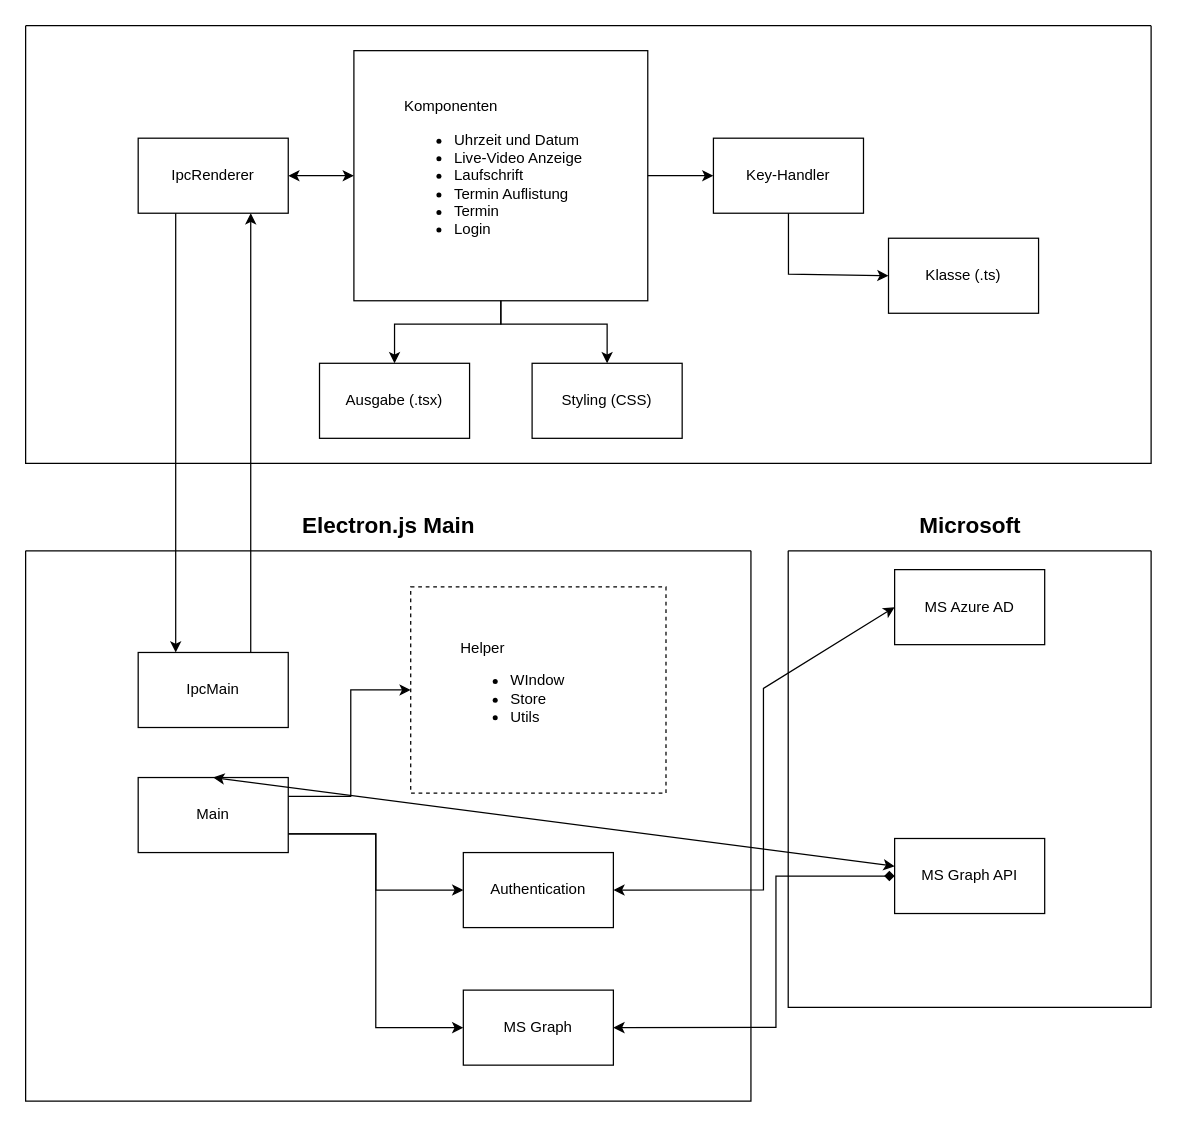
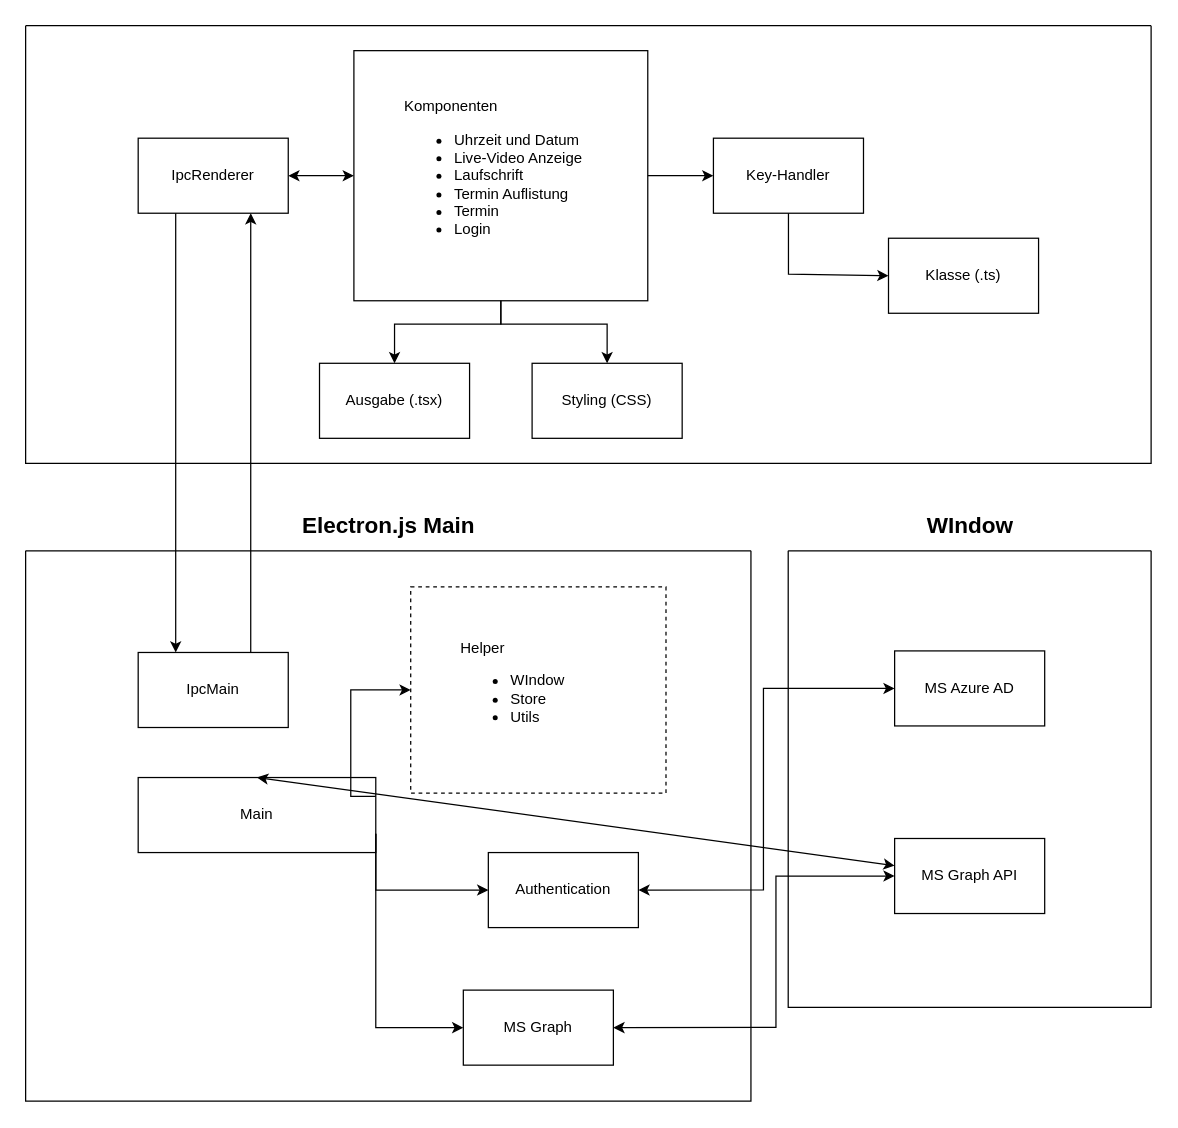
  <mxCell id="0" />
  <mxCell id="1" parent="0" />
  <mxCell id="2" value="" style="swimlane;startSize=0;" vertex="1" parent="1"><mxGeometry x="20" y="20" width="900" height="350" as="geometry" /></mxCell>
  <mxCell id="3" value="Komponenten&lt;div&gt;&lt;ul&gt;&lt;li&gt;Uhrzeit und Datum&lt;/li&gt;&lt;li style=&quot;text-align: left;&quot;&gt;Live-Video Anzeige&lt;/li&gt;&lt;li style=&quot;text-align: left;&quot;&gt;Laufschrift&lt;/li&gt;&lt;li style=&quot;text-align: left;&quot;&gt;Termin Auflistung&lt;/li&gt;&lt;li style=&quot;text-align: left;&quot;&gt;Termin&lt;/li&gt;&lt;li style=&quot;text-align: left;&quot;&gt;Login&lt;/li&gt;&lt;/ul&gt;&lt;/div&gt;" style="rounded=0;whiteSpace=wrap;html=1;align=left;spacing=40;" vertex="1" parent="2"><mxGeometry x="262.5" y="20" width="235" height="200" as="geometry" /></mxCell>
  <mxCell id="4" value="Key-Handler" style="rounded=0;whiteSpace=wrap;html=1;" vertex="1" parent="2"><mxGeometry x="550" y="90" width="120" height="60" as="geometry" /></mxCell>
  <mxCell id="5" value="IpcRenderer" style="rounded=0;whiteSpace=wrap;html=1;" vertex="1" parent="2"><mxGeometry x="90" y="90" width="120" height="60" as="geometry" /></mxCell>
  <mxCell id="6" value="Ausgabe (.tsx)" style="whiteSpace=wrap;html=1;" vertex="1" parent="2"><mxGeometry x="235" y="270" width="120" height="60" as="geometry" /></mxCell>
  <mxCell id="7" value="Styling (CSS)" style="whiteSpace=wrap;html=1;" vertex="1" parent="2"><mxGeometry x="405" y="270" width="120" height="60" as="geometry" /></mxCell>
  <mxCell id="8" value="Klasse (.ts)" style="whiteSpace=wrap;html=1;" vertex="1" parent="2"><mxGeometry x="690" y="170" width="120" height="60" as="geometry" /></mxCell>
  <mxCell id="9" value="" style="endArrow=classic;html=1;rounded=0;entryX=0;entryY=0.5;entryDx=0;entryDy=0;exitX=0.5;exitY=1;exitDx=0;exitDy=0;" edge="1" parent="2" source="4" target="8"><mxGeometry width="50" height="50" relative="1" as="geometry"><mxPoint x="480" y="138.61" as="sourcePoint" /><mxPoint x="530" y="88.61" as="targetPoint" /><Array as="points"><mxPoint x="610" y="198.61" /></Array></mxGeometry></mxCell>
  <mxCell id="10" value="" style="endArrow=classic;html=1;rounded=0;entryX=0;entryY=0.5;entryDx=0;entryDy=0;exitX=1;exitY=0.5;exitDx=0;exitDy=0;" edge="1" parent="2" source="3" target="4"><mxGeometry width="50" height="50" relative="1" as="geometry"><mxPoint x="480" y="218.61" as="sourcePoint" /><mxPoint x="530" y="168.61" as="targetPoint" /></mxGeometry></mxCell>
  <mxCell id="11" value="" style="endArrow=classic;html=1;rounded=0;exitX=0.5;exitY=1;exitDx=0;exitDy=0;entryX=0.5;entryY=0;entryDx=0;entryDy=0;" edge="1" parent="2" source="3" target="7"><mxGeometry width="50" height="50" relative="1" as="geometry"><mxPoint x="480" y="218.61" as="sourcePoint" /><mxPoint x="530" y="168.61" as="targetPoint" /><Array as="points"><mxPoint x="380" y="238.61" /><mxPoint x="465" y="238.61" /></Array></mxGeometry></mxCell>
  <mxCell id="12" value="" style="endArrow=classic;html=1;rounded=0;entryX=0.5;entryY=0;entryDx=0;entryDy=0;exitX=0.5;exitY=1;exitDx=0;exitDy=0;" edge="1" parent="2" source="3" target="6"><mxGeometry width="50" height="50" relative="1" as="geometry"><mxPoint x="480" y="218.61" as="sourcePoint" /><mxPoint x="530" y="168.61" as="targetPoint" /><Array as="points"><mxPoint x="380" y="238.61" /><mxPoint x="295" y="238.61" /></Array></mxGeometry></mxCell>
  <mxCell id="13" value="" style="endArrow=classic;html=1;rounded=0;entryX=1;entryY=0.5;entryDx=0;entryDy=0;exitX=0;exitY=0.5;exitDx=0;exitDy=0;startArrow=classic;startFill=1;" edge="1" parent="2" source="3" target="5"><mxGeometry width="50" height="50" relative="1" as="geometry"><mxPoint x="280" y="208.61" as="sourcePoint" /><mxPoint x="330" y="158.61" as="targetPoint" /></mxGeometry></mxCell>
  <mxCell id="14" value="Electron.js Main" style="text;html=1;align=center;verticalAlign=middle;resizable=0;points=[];autosize=1;strokeColor=none;fillColor=none;labelBackgroundColor=none;fontSize=18;fontStyle=1" vertex="1" parent="1"><mxGeometry x="235" y="400" width="150" height="40" as="geometry" /></mxCell>
  <mxCell id="15" value="" style="swimlane;startSize=0;" vertex="1" parent="1"><mxGeometry x="20" y="440" width="580" height="440" as="geometry"><mxRectangle x="-240" y="615" width="50" height="40" as="alternateBounds" /></mxGeometry></mxCell>
- <mxCell id="16" value="Main" style="rounded=0;whiteSpace=wrap;html=1;" vertex="1" parent="15"><mxGeometry x="90" y="181.25" width="120" height="60" as="geometry" /></mxCell>
+ <mxCell id="16" value="Main" style="rounded=0;whiteSpace=wrap;html=1;" vertex="1" parent="15"><mxGeometry x="90" y="181.25" width="190" height="60" as="geometry" /></mxCell>
  <mxCell id="17" value="Helper&lt;div&gt;&lt;ul&gt;&lt;li&gt;WIndow&lt;/li&gt;&lt;li&gt;Store&lt;/li&gt;&lt;li&gt;Utils&lt;/li&gt;&lt;/ul&gt;&lt;/div&gt;" style="rounded=0;whiteSpace=wrap;html=1;align=left;spacingLeft=20;spacingBottom=20;spacingRight=20;spacingTop=20;spacing=20;dashed=1;" vertex="1" parent="15"><mxGeometry x="307.93" y="28.75" width="204.14" height="165" as="geometry" /></mxCell>
  <mxCell id="18" value="IpcMain" style="whiteSpace=wrap;html=1;" vertex="1" parent="15"><mxGeometry x="90" y="81.25" width="120" height="60" as="geometry" /></mxCell>
  <mxCell id="19" value="" style="endArrow=classic;startArrow=classic;html=1;rounded=0;exitX=0.5;exitY=0;exitDx=0;exitDy=0;" edge="1" parent="15" source="16" target="26"><mxGeometry width="50" height="50" relative="1" as="geometry"><mxPoint x="300" y="11.25" as="sourcePoint" /><mxPoint x="350" y="-38.75" as="targetPoint" /></mxGeometry></mxCell>
  <mxCell id="20" value="" style="endArrow=classic;html=1;rounded=0;exitX=1;exitY=0.25;exitDx=0;exitDy=0;entryX=0;entryY=0.5;entryDx=0;entryDy=0;" edge="1" parent="15" source="16" target="17"><mxGeometry width="50" height="50" relative="1" as="geometry"><mxPoint x="340" y="171.25" as="sourcePoint" /><mxPoint x="390" y="121.25" as="targetPoint" /><Array as="points"><mxPoint x="260" y="196.25" /><mxPoint x="260" y="111.25" /></Array></mxGeometry></mxCell>
  <mxCell id="21" value="" style="endArrow=classic;html=1;rounded=0;exitX=1;exitY=0.75;exitDx=0;exitDy=0;entryX=0;entryY=0.5;entryDx=0;entryDy=0;" edge="1" parent="15" source="16" target="22"><mxGeometry width="50" height="50" relative="1" as="geometry"><mxPoint x="340" y="271.25" as="sourcePoint" /><mxPoint x="350" y="268.75" as="targetPoint" /><Array as="points"><mxPoint x="280" y="226.25" /><mxPoint x="280" y="271.25" /></Array></mxGeometry></mxCell>
- <mxCell id="22" value="Authentication" style="rounded=0;whiteSpace=wrap;html=1;" vertex="1" parent="15"><mxGeometry x="350.0" y="241.25" width="120" height="60" as="geometry" /></mxCell>
+ <mxCell id="22" value="Authentication" style="rounded=0;whiteSpace=wrap;html=1;" vertex="1" parent="15"><mxGeometry x="370" y="241.25" width="120" height="60" as="geometry" /></mxCell>
  <mxCell id="23" value="MS Graph" style="rounded=0;whiteSpace=wrap;html=1;" vertex="1" parent="15"><mxGeometry x="350.0" y="351.25" width="120" height="60" as="geometry" /></mxCell>
  <mxCell id="24" value="" style="endArrow=classic;html=1;rounded=0;exitX=1;exitY=0.75;exitDx=0;exitDy=0;entryX=0;entryY=0.5;entryDx=0;entryDy=0;" edge="1" parent="15" source="16" target="23"><mxGeometry width="50" height="50" relative="1" as="geometry"><mxPoint x="340" y="321.25" as="sourcePoint" /><mxPoint x="390" y="271.25" as="targetPoint" /><Array as="points"><mxPoint x="280" y="226.25" /><mxPoint x="280" y="381.25" /></Array></mxGeometry></mxCell>
  <mxCell id="25" value="" style="swimlane;startSize=0;" vertex="1" parent="1"><mxGeometry x="629.8" y="440" width="290.2" height="365" as="geometry" /></mxCell>
  <mxCell id="26" value="MS Graph API" style="rounded=0;whiteSpace=wrap;html=1;" vertex="1" parent="25"><mxGeometry x="85.1" y="230" width="120" height="60" as="geometry" /></mxCell>
- <mxCell id="27" value="MS Azure AD" style="rounded=0;whiteSpace=wrap;html=1;" vertex="1" parent="25"><mxGeometry x="85.1" y="15" width="120" height="60" as="geometry" /></mxCell>
- <mxCell id="28" value="Microsoft" style="text;html=1;align=center;verticalAlign=middle;resizable=0;points=[];autosize=1;strokeColor=none;fillColor=none;labelBackgroundColor=none;fontSize=18;fontStyle=1" vertex="1" parent="1"><mxGeometry x="724.9" y="400" width="100" height="40" as="geometry" /></mxCell>
+ <mxCell id="27" value="MS Azure AD" style="rounded=0;whiteSpace=wrap;html=1;" vertex="1" parent="25"><mxGeometry x="85.1" y="80" width="120" height="60" as="geometry" /></mxCell>
+ <mxCell id="28" value="WIndow" style="text;html=1;align=center;verticalAlign=middle;resizable=0;points=[];autosize=1;strokeColor=none;fillColor=none;labelBackgroundColor=none;fontSize=18;fontStyle=1" vertex="1" parent="1"><mxGeometry x="724.9" y="400" width="100" height="40" as="geometry" /></mxCell>
  <mxCell id="29" value="" style="endArrow=classic;startArrow=none;html=1;rounded=0;entryX=0.75;entryY=1;entryDx=0;entryDy=0;exitX=0.75;exitY=0;exitDx=0;exitDy=0;startFill=0;" edge="1" parent="1" source="18" target="5"><mxGeometry width="50" height="50" relative="1" as="geometry"><mxPoint x="300" y="360" as="sourcePoint" /><mxPoint x="350" y="310" as="targetPoint" /></mxGeometry></mxCell>
  <mxCell id="30" value="" style="endArrow=classic;html=1;rounded=0;entryX=0;entryY=0.5;entryDx=0;entryDy=0;exitX=1;exitY=0.5;exitDx=0;exitDy=0;startArrow=classic;startFill=1;" edge="1" parent="1" source="22" target="27"><mxGeometry width="50" height="50" relative="1" as="geometry"><mxPoint x="500" y="640" as="sourcePoint" /><mxPoint x="550" y="590" as="targetPoint" /><Array as="points"><mxPoint x="610" y="711" /><mxPoint x="610" y="550" /></Array></mxGeometry></mxCell>
- <mxCell id="31" value="" style="endArrow=diamond;html=1;rounded=0;entryX=0;entryY=0.5;entryDx=0;entryDy=0;exitX=1;exitY=0.5;exitDx=0;exitDy=0;startArrow=classic;startFill=1;" edge="1" parent="1" source="23" target="26"><mxGeometry width="50" height="50" relative="1" as="geometry"><mxPoint x="520" y="700" as="sourcePoint" /><mxPoint x="570" y="650" as="targetPoint" /><Array as="points"><mxPoint x="620" y="821" /><mxPoint x="620" y="700" /></Array></mxGeometry></mxCell>
+ <mxCell id="31" value="" style="endArrow=classic;html=1;rounded=0;entryX=0;entryY=0.5;entryDx=0;entryDy=0;exitX=1;exitY=0.5;exitDx=0;exitDy=0;startArrow=classic;startFill=1;" edge="1" parent="1" source="23" target="26"><mxGeometry width="50" height="50" relative="1" as="geometry"><mxPoint x="520" y="700" as="sourcePoint" /><mxPoint x="570" y="650" as="targetPoint" /><Array as="points"><mxPoint x="620" y="821" /><mxPoint x="620" y="700" /></Array></mxGeometry></mxCell>
  <mxCell id="32" value="" style="endArrow=none;startArrow=classic;html=1;rounded=0;entryX=0.25;entryY=1;entryDx=0;entryDy=0;exitX=0.25;exitY=0;exitDx=0;exitDy=0;endFill=0;" edge="1" parent="1" source="18" target="5"><mxGeometry width="50" height="50" relative="1" as="geometry"><mxPoint x="140" y="569" as="sourcePoint" /><mxPoint x="140" y="160" as="targetPoint" /></mxGeometry></mxCell>
